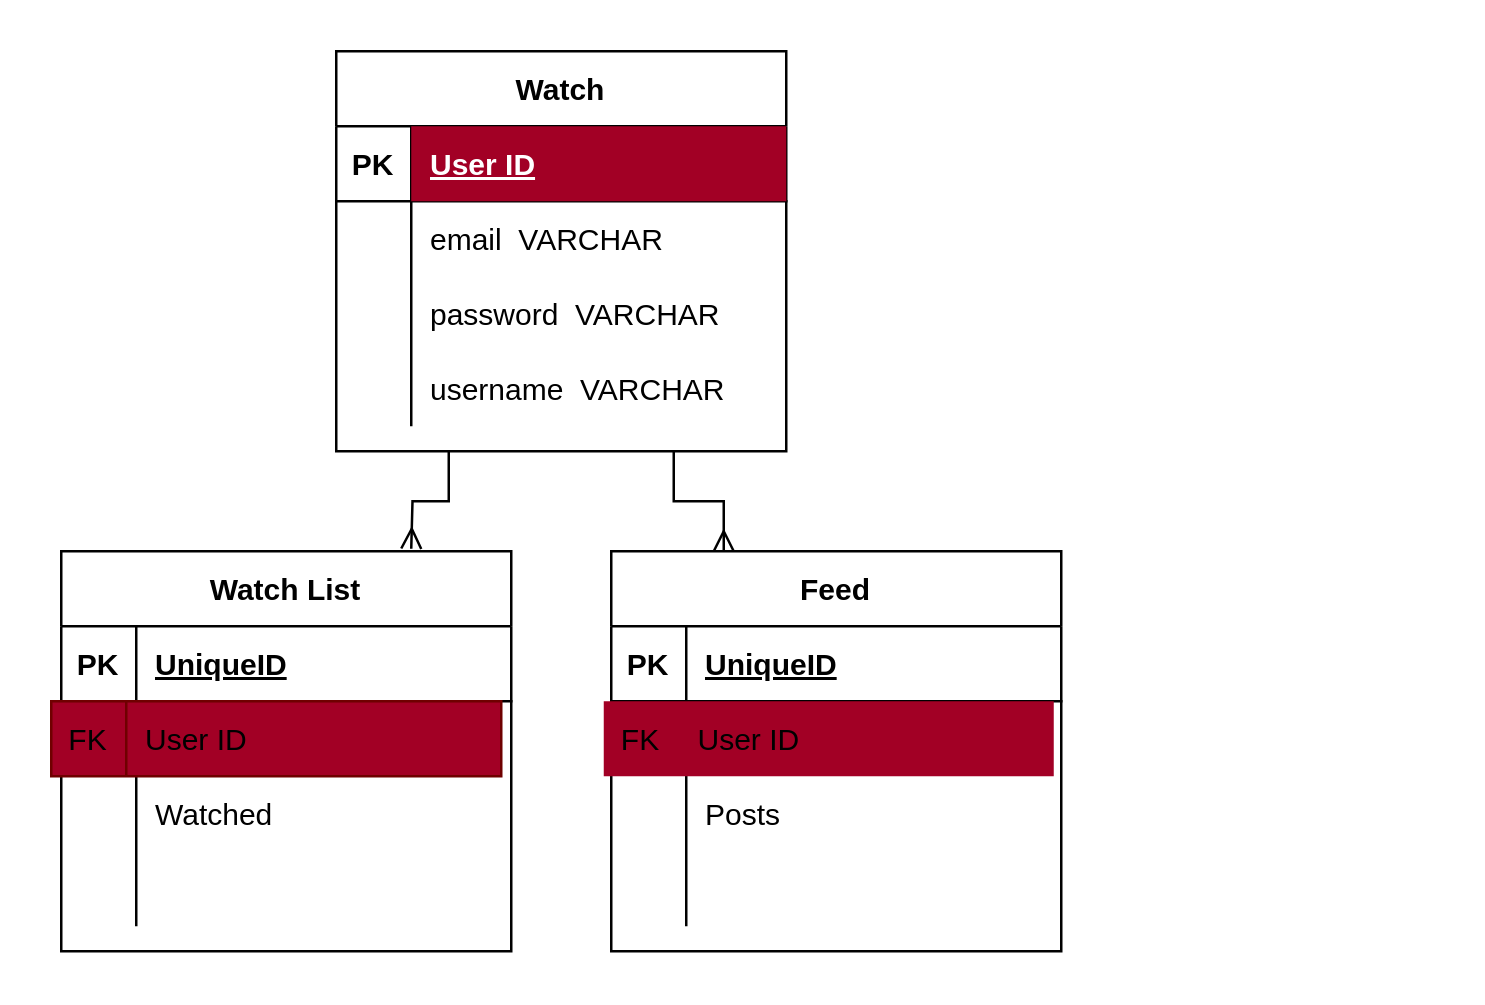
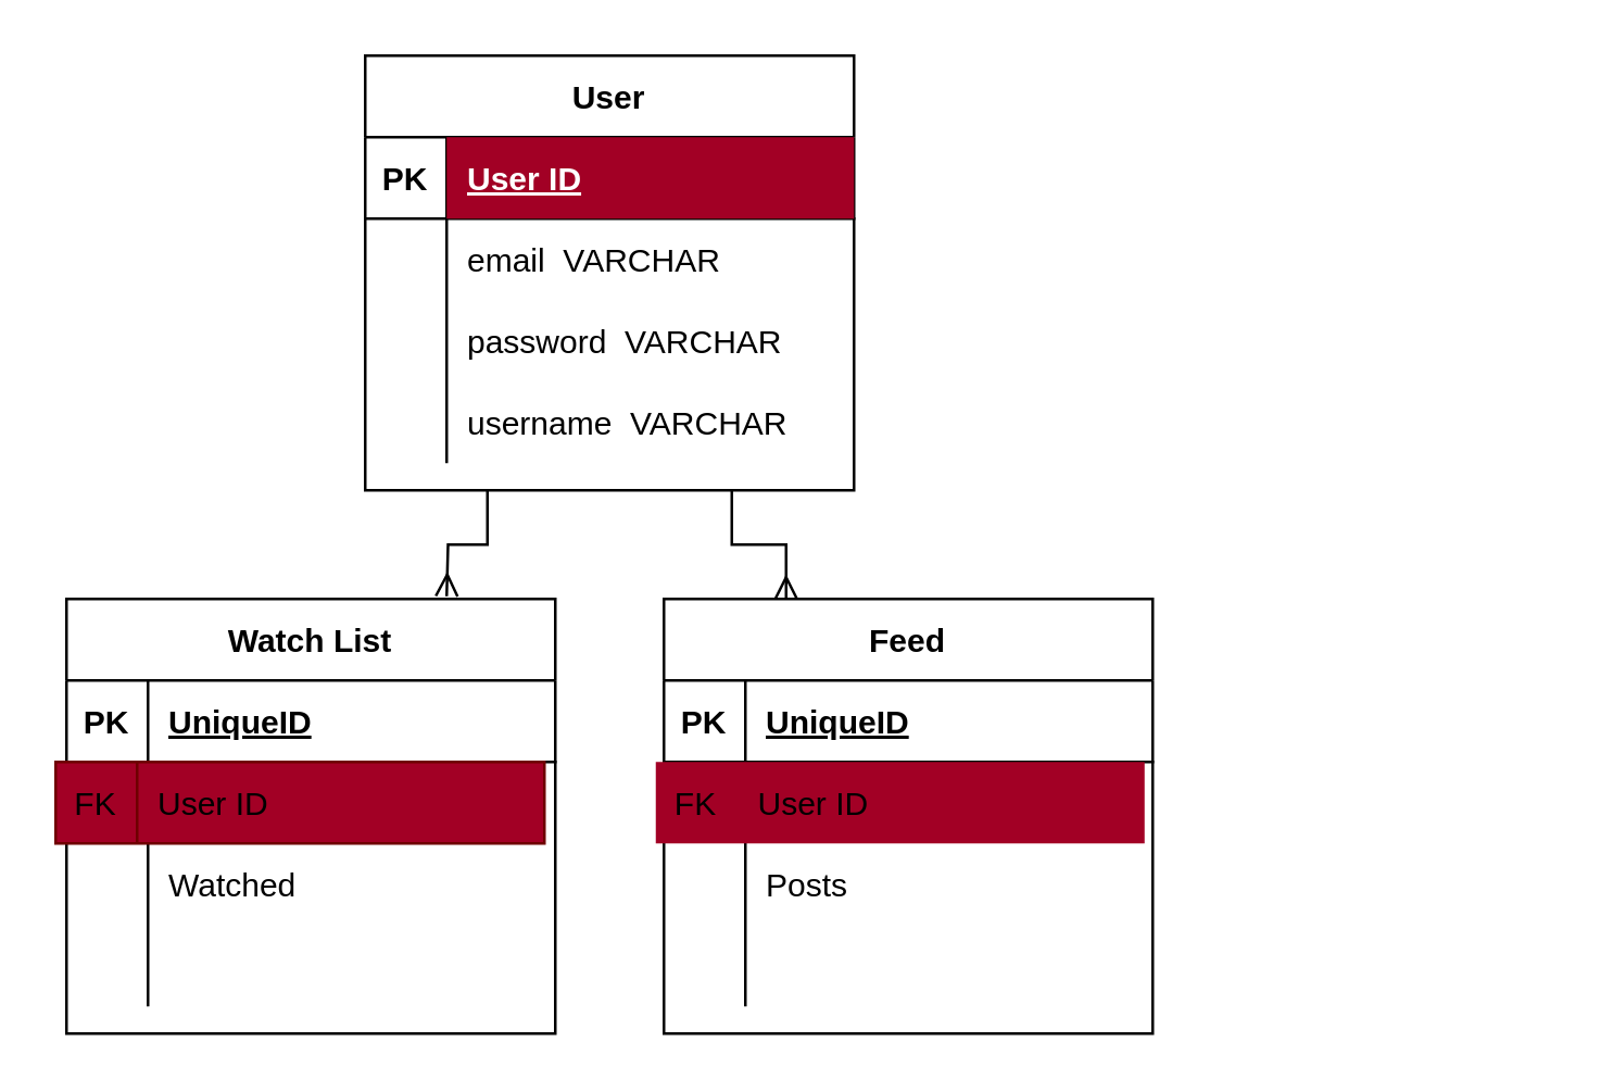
  <mxCell id="0" />
  <mxCell id="1" parent="0" />
  <mxCell id="2" style="edgeStyle=orthogonalEdgeStyle;rounded=0;orthogonalLoop=1;jettySize=auto;html=1;exitX=0.25;exitY=1;exitDx=0;exitDy=0;endArrow=ERmany;endFill=0;" edge="1" parent="1" source="4"><mxGeometry relative="1" as="geometry"><mxPoint x="164" y="219" as="targetPoint" /></mxGeometry></mxCell>
  <mxCell id="3" style="edgeStyle=orthogonalEdgeStyle;rounded=0;orthogonalLoop=1;jettySize=auto;html=1;exitX=0.75;exitY=1;exitDx=0;exitDy=0;entryX=0.25;entryY=0;entryDx=0;entryDy=0;endArrow=ERmany;endFill=0;" edge="1" parent="1" source="4" target="30"><mxGeometry relative="1" as="geometry" /></mxCell>
- <mxCell id="4" value="Watch" style="shape=table;startSize=30;container=1;collapsible=1;childLayout=tableLayout;fixedRows=1;rowLines=0;fontStyle=1;align=center;resizeLast=1;" vertex="1" parent="1"><mxGeometry x="134" y="20" width="180" height="160" as="geometry" /></mxCell>
+ <mxCell id="4" value="User" style="shape=table;startSize=30;container=1;collapsible=1;childLayout=tableLayout;fixedRows=1;rowLines=0;fontStyle=1;align=center;resizeLast=1;" vertex="1" parent="1"><mxGeometry x="134" y="20" width="180" height="160" as="geometry" /></mxCell>
  <mxCell id="5" value="" style="shape=tableRow;horizontal=0;startSize=0;swimlaneHead=0;swimlaneBody=0;fillColor=none;collapsible=0;dropTarget=0;points=[[0,0.5],[1,0.5]];portConstraint=eastwest;top=0;left=0;right=0;bottom=1;" vertex="1" parent="4"><mxGeometry y="30" width="180" height="30" as="geometry" /></mxCell>
  <mxCell id="6" value="PK" style="shape=partialRectangle;connectable=0;fillColor=none;top=0;left=0;bottom=0;right=0;fontStyle=1;overflow=hidden;" vertex="1" parent="5"><mxGeometry width="30" height="30" as="geometry"><mxRectangle width="30" height="30" as="alternateBounds" /></mxGeometry></mxCell>
  <mxCell id="7" value="User ID" style="shape=partialRectangle;connectable=0;fillColor=#a20025;top=0;left=0;bottom=0;right=0;align=left;spacingLeft=6;fontStyle=5;overflow=hidden;fontColor=#ffffff;strokeColor=#6F0000;" vertex="1" parent="5"><mxGeometry x="30" width="150" height="30" as="geometry"><mxRectangle width="150" height="30" as="alternateBounds" /></mxGeometry></mxCell>
  <mxCell id="8" value="" style="shape=tableRow;horizontal=0;startSize=0;swimlaneHead=0;swimlaneBody=0;fillColor=none;collapsible=0;dropTarget=0;points=[[0,0.5],[1,0.5]];portConstraint=eastwest;top=0;left=0;right=0;bottom=0;" vertex="1" parent="4"><mxGeometry y="60" width="180" height="30" as="geometry" /></mxCell>
  <mxCell id="9" value="" style="shape=partialRectangle;connectable=0;fillColor=none;top=0;left=0;bottom=0;right=0;editable=1;overflow=hidden;" vertex="1" parent="8"><mxGeometry width="30" height="30" as="geometry"><mxRectangle width="30" height="30" as="alternateBounds" /></mxGeometry></mxCell>
  <mxCell id="10" value="email  VARCHAR" style="shape=partialRectangle;connectable=0;fillColor=none;top=0;left=0;bottom=0;right=0;align=left;spacingLeft=6;overflow=hidden;" vertex="1" parent="8"><mxGeometry x="30" width="150" height="30" as="geometry"><mxRectangle width="150" height="30" as="alternateBounds" /></mxGeometry></mxCell>
  <mxCell id="11" value="" style="shape=tableRow;horizontal=0;startSize=0;swimlaneHead=0;swimlaneBody=0;fillColor=none;collapsible=0;dropTarget=0;points=[[0,0.5],[1,0.5]];portConstraint=eastwest;top=0;left=0;right=0;bottom=0;" vertex="1" parent="4"><mxGeometry y="90" width="180" height="30" as="geometry" /></mxCell>
  <mxCell id="12" value="" style="shape=partialRectangle;connectable=0;fillColor=none;top=0;left=0;bottom=0;right=0;editable=1;overflow=hidden;" vertex="1" parent="11"><mxGeometry width="30" height="30" as="geometry"><mxRectangle width="30" height="30" as="alternateBounds" /></mxGeometry></mxCell>
  <mxCell id="13" value="password  VARCHAR" style="shape=partialRectangle;connectable=0;fillColor=none;top=0;left=0;bottom=0;right=0;align=left;spacingLeft=6;overflow=hidden;" vertex="1" parent="11"><mxGeometry x="30" width="150" height="30" as="geometry"><mxRectangle width="150" height="30" as="alternateBounds" /></mxGeometry></mxCell>
  <mxCell id="14" value="" style="shape=tableRow;horizontal=0;startSize=0;swimlaneHead=0;swimlaneBody=0;fillColor=none;collapsible=0;dropTarget=0;points=[[0,0.5],[1,0.5]];portConstraint=eastwest;top=0;left=0;right=0;bottom=0;" vertex="1" parent="4"><mxGeometry y="120" width="180" height="30" as="geometry" /></mxCell>
  <mxCell id="15" value="" style="shape=partialRectangle;connectable=0;fillColor=none;top=0;left=0;bottom=0;right=0;editable=1;overflow=hidden;" vertex="1" parent="14"><mxGeometry width="30" height="30" as="geometry"><mxRectangle width="30" height="30" as="alternateBounds" /></mxGeometry></mxCell>
  <mxCell id="16" value="username  VARCHAR" style="shape=partialRectangle;connectable=0;fillColor=none;top=0;left=0;bottom=0;right=0;align=left;spacingLeft=6;overflow=hidden;" vertex="1" parent="14"><mxGeometry x="30" width="150" height="30" as="geometry"><mxRectangle width="150" height="30" as="alternateBounds" /></mxGeometry></mxCell>
  <mxCell id="17" value="Watch List" style="shape=table;startSize=30;container=1;collapsible=1;childLayout=tableLayout;fixedRows=1;rowLines=0;fontStyle=1;align=center;resizeLast=1;" vertex="1" parent="1"><mxGeometry x="24" y="220" width="180" height="160" as="geometry" /></mxCell>
  <mxCell id="18" value="" style="shape=tableRow;horizontal=0;startSize=0;swimlaneHead=0;swimlaneBody=0;fillColor=none;collapsible=0;dropTarget=0;points=[[0,0.5],[1,0.5]];portConstraint=eastwest;top=0;left=0;right=0;bottom=1;" vertex="1" parent="17"><mxGeometry y="30" width="180" height="30" as="geometry" /></mxCell>
  <mxCell id="19" value="PK" style="shape=partialRectangle;connectable=0;fillColor=none;top=0;left=0;bottom=0;right=0;fontStyle=1;overflow=hidden;" vertex="1" parent="18"><mxGeometry width="30" height="30" as="geometry"><mxRectangle width="30" height="30" as="alternateBounds" /></mxGeometry></mxCell>
  <mxCell id="20" value="UniqueID" style="shape=partialRectangle;connectable=0;fillColor=none;top=0;left=0;bottom=0;right=0;align=left;spacingLeft=6;fontStyle=5;overflow=hidden;" vertex="1" parent="18"><mxGeometry x="30" width="150" height="30" as="geometry"><mxRectangle width="150" height="30" as="alternateBounds" /></mxGeometry></mxCell>
  <mxCell id="21" value="" style="shape=tableRow;horizontal=0;startSize=0;swimlaneHead=0;swimlaneBody=0;fillColor=none;collapsible=0;dropTarget=0;points=[[0,0.5],[1,0.5]];portConstraint=eastwest;top=0;left=0;right=0;bottom=0;" vertex="1" parent="17"><mxGeometry y="60" width="180" height="30" as="geometry" /></mxCell>
  <mxCell id="22" value="" style="shape=partialRectangle;connectable=0;fillColor=none;top=0;left=0;bottom=0;right=0;editable=1;overflow=hidden;" vertex="1" parent="21"><mxGeometry width="30" height="30" as="geometry"><mxRectangle width="30" height="30" as="alternateBounds" /></mxGeometry></mxCell>
  <mxCell id="23" value="" style="shape=partialRectangle;connectable=0;fillColor=none;top=0;left=0;bottom=0;right=0;align=left;spacingLeft=6;overflow=hidden;" vertex="1" parent="21"><mxGeometry x="30" width="150" height="30" as="geometry"><mxRectangle width="150" height="30" as="alternateBounds" /></mxGeometry></mxCell>
  <mxCell id="24" value="" style="shape=tableRow;horizontal=0;startSize=0;swimlaneHead=0;swimlaneBody=0;fillColor=none;collapsible=0;dropTarget=0;points=[[0,0.5],[1,0.5]];portConstraint=eastwest;top=0;left=0;right=0;bottom=0;" vertex="1" parent="17"><mxGeometry y="90" width="180" height="30" as="geometry" /></mxCell>
  <mxCell id="25" value="" style="shape=partialRectangle;connectable=0;fillColor=none;top=0;left=0;bottom=0;right=0;editable=1;overflow=hidden;" vertex="1" parent="24"><mxGeometry width="30" height="30" as="geometry"><mxRectangle width="30" height="30" as="alternateBounds" /></mxGeometry></mxCell>
  <mxCell id="26" value="Watched" style="shape=partialRectangle;connectable=0;fillColor=none;top=0;left=0;bottom=0;right=0;align=left;spacingLeft=6;overflow=hidden;" vertex="1" parent="24"><mxGeometry x="30" width="150" height="30" as="geometry"><mxRectangle width="150" height="30" as="alternateBounds" /></mxGeometry></mxCell>
  <mxCell id="27" value="" style="shape=tableRow;horizontal=0;startSize=0;swimlaneHead=0;swimlaneBody=0;fillColor=none;collapsible=0;dropTarget=0;points=[[0,0.5],[1,0.5]];portConstraint=eastwest;top=0;left=0;right=0;bottom=0;" vertex="1" parent="17"><mxGeometry y="120" width="180" height="30" as="geometry" /></mxCell>
  <mxCell id="28" value="" style="shape=partialRectangle;connectable=0;fillColor=none;top=0;left=0;bottom=0;right=0;editable=1;overflow=hidden;" vertex="1" parent="27"><mxGeometry width="30" height="30" as="geometry"><mxRectangle width="30" height="30" as="alternateBounds" /></mxGeometry></mxCell>
  <mxCell id="29" value="" style="shape=partialRectangle;connectable=0;fillColor=none;top=0;left=0;bottom=0;right=0;align=left;spacingLeft=6;overflow=hidden;" vertex="1" parent="27"><mxGeometry x="30" width="150" height="30" as="geometry"><mxRectangle width="150" height="30" as="alternateBounds" /></mxGeometry></mxCell>
  <mxCell id="30" value="Feed" style="shape=table;startSize=30;container=1;collapsible=1;childLayout=tableLayout;fixedRows=1;rowLines=0;fontStyle=1;align=center;resizeLast=1;" vertex="1" parent="1"><mxGeometry x="244" y="220" width="180" height="160" as="geometry" /></mxCell>
  <mxCell id="31" value="" style="shape=tableRow;horizontal=0;startSize=0;swimlaneHead=0;swimlaneBody=0;fillColor=none;collapsible=0;dropTarget=0;points=[[0,0.5],[1,0.5]];portConstraint=eastwest;top=0;left=0;right=0;bottom=1;" vertex="1" parent="30"><mxGeometry y="30" width="180" height="30" as="geometry" /></mxCell>
  <mxCell id="32" value="PK" style="shape=partialRectangle;connectable=0;fillColor=none;top=0;left=0;bottom=0;right=0;fontStyle=1;overflow=hidden;" vertex="1" parent="31"><mxGeometry width="30" height="30" as="geometry"><mxRectangle width="30" height="30" as="alternateBounds" /></mxGeometry></mxCell>
  <mxCell id="33" value="UniqueID" style="shape=partialRectangle;connectable=0;fillColor=none;top=0;left=0;bottom=0;right=0;align=left;spacingLeft=6;fontStyle=5;overflow=hidden;" vertex="1" parent="31"><mxGeometry x="30" width="150" height="30" as="geometry"><mxRectangle width="150" height="30" as="alternateBounds" /></mxGeometry></mxCell>
  <mxCell id="34" value="" style="shape=tableRow;horizontal=0;startSize=0;swimlaneHead=0;swimlaneBody=0;fillColor=none;collapsible=0;dropTarget=0;points=[[0,0.5],[1,0.5]];portConstraint=eastwest;top=0;left=0;right=0;bottom=0;" vertex="1" parent="30"><mxGeometry y="60" width="180" height="30" as="geometry" /></mxCell>
  <mxCell id="35" value="" style="shape=partialRectangle;connectable=0;fillColor=none;top=0;left=0;bottom=0;right=0;editable=1;overflow=hidden;" vertex="1" parent="34"><mxGeometry width="30" height="30" as="geometry"><mxRectangle width="30" height="30" as="alternateBounds" /></mxGeometry></mxCell>
  <mxCell id="36" value="" style="shape=partialRectangle;connectable=0;fillColor=none;top=0;left=0;bottom=0;right=0;align=left;spacingLeft=6;overflow=hidden;" vertex="1" parent="34"><mxGeometry x="30" width="150" height="30" as="geometry"><mxRectangle width="150" height="30" as="alternateBounds" /></mxGeometry></mxCell>
  <mxCell id="37" value="" style="shape=tableRow;horizontal=0;startSize=0;swimlaneHead=0;swimlaneBody=0;fillColor=none;collapsible=0;dropTarget=0;points=[[0,0.5],[1,0.5]];portConstraint=eastwest;top=0;left=0;right=0;bottom=0;" vertex="1" parent="30"><mxGeometry y="90" width="180" height="30" as="geometry" /></mxCell>
  <mxCell id="38" value="" style="shape=partialRectangle;connectable=0;fillColor=none;top=0;left=0;bottom=0;right=0;editable=1;overflow=hidden;" vertex="1" parent="37"><mxGeometry width="30" height="30" as="geometry"><mxRectangle width="30" height="30" as="alternateBounds" /></mxGeometry></mxCell>
  <mxCell id="39" value="Posts" style="shape=partialRectangle;connectable=0;fillColor=none;top=0;left=0;bottom=0;right=0;align=left;spacingLeft=6;overflow=hidden;" vertex="1" parent="37"><mxGeometry x="30" width="150" height="30" as="geometry"><mxRectangle width="150" height="30" as="alternateBounds" /></mxGeometry></mxCell>
  <mxCell id="40" value="" style="shape=tableRow;horizontal=0;startSize=0;swimlaneHead=0;swimlaneBody=0;fillColor=none;collapsible=0;dropTarget=0;points=[[0,0.5],[1,0.5]];portConstraint=eastwest;top=0;left=0;right=0;bottom=0;" vertex="1" parent="30"><mxGeometry y="120" width="180" height="30" as="geometry" /></mxCell>
  <mxCell id="41" value="" style="shape=partialRectangle;connectable=0;fillColor=none;top=0;left=0;bottom=0;right=0;editable=1;overflow=hidden;" vertex="1" parent="40"><mxGeometry width="30" height="30" as="geometry"><mxRectangle width="30" height="30" as="alternateBounds" /></mxGeometry></mxCell>
  <mxCell id="42" value="" style="shape=partialRectangle;connectable=0;fillColor=none;top=0;left=0;bottom=0;right=0;align=left;spacingLeft=6;overflow=hidden;" vertex="1" parent="40"><mxGeometry x="30" width="150" height="30" as="geometry"><mxRectangle width="150" height="30" as="alternateBounds" /></mxGeometry></mxCell>
  <mxCell id="43" value="" style="shape=table;startSize=0;container=1;collapsible=1;childLayout=tableLayout;fixedRows=1;rowLines=0;fontStyle=0;align=center;resizeLast=1;strokeColor=none;fillColor=none;collapsible=0;" vertex="1" parent="1"><mxGeometry x="165" y="195" width="180" height="30" as="geometry" /></mxCell>
  <mxCell id="44" value="" style="shape=tableRow;horizontal=0;startSize=0;swimlaneHead=0;swimlaneBody=0;fillColor=none;collapsible=0;dropTarget=0;points=[[0,0.5],[1,0.5]];portConstraint=eastwest;top=0;left=0;right=0;bottom=0;" vertex="1" parent="43"><mxGeometry width="180" height="30" as="geometry" /></mxCell>
  <mxCell id="45" value="" style="shape=partialRectangle;connectable=0;fillColor=none;top=0;left=0;bottom=0;right=0;fontStyle=0;overflow=hidden;" vertex="1" parent="44"><mxGeometry width="30" height="30" as="geometry"><mxRectangle width="30" height="30" as="alternateBounds" /></mxGeometry></mxCell>
  <mxCell id="46" value="" style="shape=partialRectangle;connectable=0;fillColor=none;top=0;left=0;bottom=0;right=0;align=left;spacingLeft=6;fontStyle=0;overflow=hidden;" vertex="1" parent="44"><mxGeometry x="30" width="150" height="30" as="geometry"><mxRectangle width="150" height="30" as="alternateBounds" /></mxGeometry></mxCell>
  <mxCell id="47" value="" style="shape=table;startSize=0;container=1;collapsible=1;childLayout=tableLayout;fixedRows=1;rowLines=0;fontStyle=0;align=center;resizeLast=1;strokeColor=none;fillColor=none;collapsible=0;" vertex="1" parent="1"><mxGeometry x="392" y="111" width="180" height="30" as="geometry" /></mxCell>
  <mxCell id="48" value="" style="shape=tableRow;horizontal=0;startSize=0;swimlaneHead=0;swimlaneBody=0;fillColor=none;collapsible=0;dropTarget=0;points=[[0,0.5],[1,0.5]];portConstraint=eastwest;top=0;left=0;right=0;bottom=0;" vertex="1" parent="47"><mxGeometry width="180" height="30" as="geometry" /></mxCell>
  <mxCell id="49" value="" style="shape=partialRectangle;connectable=0;fillColor=none;top=0;left=0;bottom=0;right=0;fontStyle=0;overflow=hidden;" vertex="1" parent="48"><mxGeometry width="30" height="30" as="geometry"><mxRectangle width="30" height="30" as="alternateBounds" /></mxGeometry></mxCell>
  <mxCell id="50" value="" style="shape=partialRectangle;connectable=0;fillColor=none;top=0;left=0;bottom=0;right=0;align=left;spacingLeft=6;fontStyle=0;overflow=hidden;" vertex="1" parent="48"><mxGeometry x="30" width="150" height="30" as="geometry"><mxRectangle width="150" height="30" as="alternateBounds" /></mxGeometry></mxCell>
  <mxCell id="51" value="" style="shape=table;startSize=0;container=1;collapsible=1;childLayout=tableLayout;fixedRows=1;rowLines=0;fontStyle=0;align=center;resizeLast=1;strokeColor=#6F0000;fillColor=#a20025;collapsible=0;fontColor=#ffffff;" vertex="1" parent="1"><mxGeometry x="20" y="280" width="180" height="30" as="geometry" /></mxCell>
  <mxCell id="52" value="" style="shape=tableRow;horizontal=0;startSize=0;swimlaneHead=0;swimlaneBody=0;fillColor=none;collapsible=0;dropTarget=0;points=[[0,0.5],[1,0.5]];portConstraint=eastwest;top=0;left=0;right=0;bottom=0;" vertex="1" parent="51"><mxGeometry width="180" height="30" as="geometry" /></mxCell>
  <mxCell id="53" value="FK" style="shape=partialRectangle;connectable=0;fillColor=none;top=0;left=0;bottom=0;right=0;fontStyle=0;overflow=hidden;" vertex="1" parent="52"><mxGeometry width="30" height="30" as="geometry"><mxRectangle width="30" height="30" as="alternateBounds" /></mxGeometry></mxCell>
  <mxCell id="54" value="User ID" style="shape=partialRectangle;connectable=0;fillColor=none;top=0;left=0;bottom=0;right=0;align=left;spacingLeft=6;fontStyle=0;overflow=hidden;" vertex="1" parent="52"><mxGeometry x="30" width="150" height="30" as="geometry"><mxRectangle width="150" height="30" as="alternateBounds" /></mxGeometry></mxCell>
  <mxCell id="55" value="" style="shape=table;startSize=0;container=1;collapsible=1;childLayout=tableLayout;fixedRows=1;rowLines=0;fontStyle=0;align=center;resizeLast=1;strokeColor=none;fillColor=none;collapsible=0;" vertex="1" parent="1"><mxGeometry x="241" y="280" width="180" height="30" as="geometry" /></mxCell>
  <mxCell id="56" value="" style="shape=tableRow;horizontal=0;startSize=0;swimlaneHead=0;swimlaneBody=0;fillColor=#a20025;collapsible=0;dropTarget=0;points=[[0,0.5],[1,0.5]];portConstraint=eastwest;top=0;left=0;right=0;bottom=0;fontColor=#ffffff;strokeColor=#6F0000;" vertex="1" parent="55"><mxGeometry width="180" height="30" as="geometry" /></mxCell>
  <mxCell id="57" value="FK" style="shape=partialRectangle;connectable=0;fillColor=none;top=0;left=0;bottom=0;right=0;fontStyle=0;overflow=hidden;" vertex="1" parent="56"><mxGeometry width="30" height="30" as="geometry"><mxRectangle width="30" height="30" as="alternateBounds" /></mxGeometry></mxCell>
  <mxCell id="58" value="User ID" style="shape=partialRectangle;connectable=0;fillColor=none;top=0;left=0;bottom=0;right=0;align=left;spacingLeft=6;fontStyle=0;overflow=hidden;" vertex="1" parent="56"><mxGeometry x="30" width="150" height="30" as="geometry"><mxRectangle width="150" height="30" as="alternateBounds" /></mxGeometry></mxCell>
